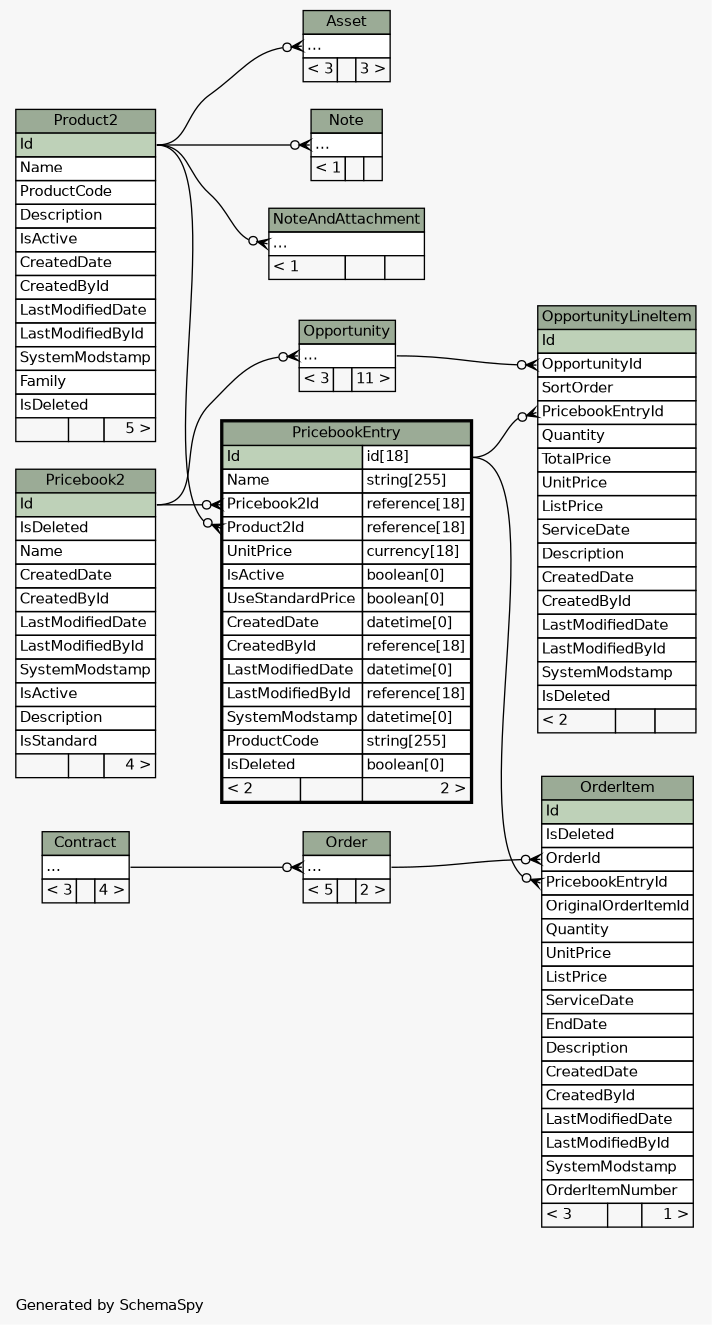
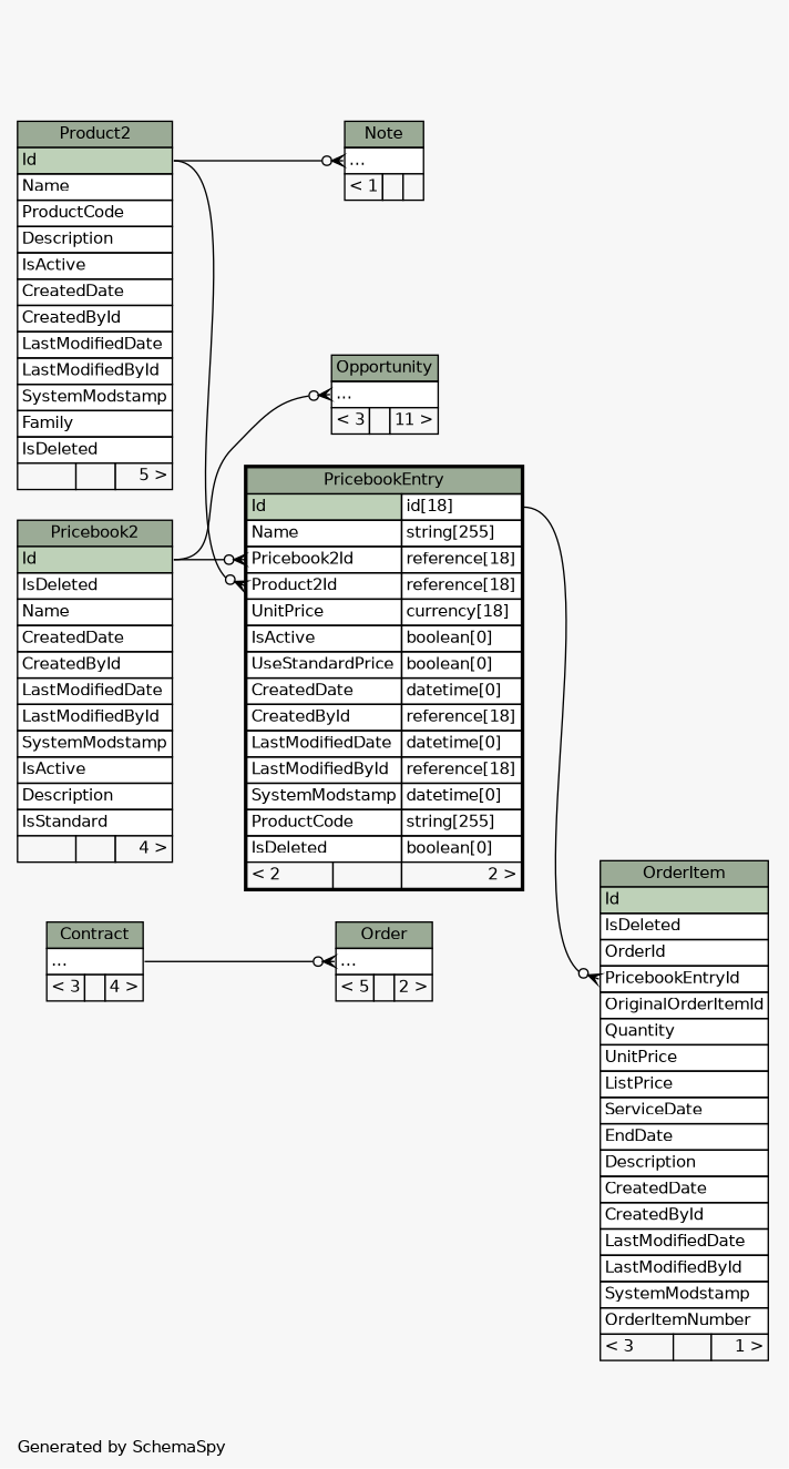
  digraph {
    bgcolor="#f7f7f7"
    fontname=Helvetica
    fontsize=11
    label="\nGenerated by SchemaSpy"
    labeljust=l
    nodesep=0.18
    rankdir=RL
    ranksep=0.46
    node [fontname=Helvetica fontsize=11 shape=plaintext]
    edge [arrowhead=none arrowsize=0.8 arrowtail=crowodot dir=back headport="Id:e" tailport="elipses:w"]
-   n1 [label=<     <TABLE BORDER="0" CELLBORDER="1" CELLSPACING="0" BGCOLOR="#ffffff">       <TR><TD COLSPAN="3" BGCOLOR="#9bab96" ALIGN="CENTER">Asset</TD></TR>       <TR><TD PORT="elipses" COLSPAN="3" ALIGN="LEFT">...</TD></TR>       <TR><TD ALIGN="LEFT" BGCOLOR="#f7f7f7">&lt; 3</TD><TD ALIGN="RIGHT" BGCOLOR="#f7f7f7">  </TD><TD ALIGN="RIGHT" BGCOLOR="#f7f7f7">3 &gt;</TD></TR>     </TABLE>>]
    n2 [label=<     <TABLE BORDER="0" CELLBORDER="1" CELLSPACING="0" BGCOLOR="#ffffff">       <TR><TD COLSPAN="3" BGCOLOR="#9bab96" ALIGN="CENTER">Product2</TD></TR>       <TR><TD PORT="Id" COLSPAN="3" BGCOLOR="#bed1b8" ALIGN="LEFT">Id</TD></TR>       <TR><TD PORT="Name" COLSPAN="3" ALIGN="LEFT">Name</TD></TR>       <TR><TD PORT="ProductCode" COLSPAN="3" ALIGN="LEFT">ProductCode</TD></TR>       <TR><TD PORT="Description" COLSPAN="3" ALIGN="LEFT">Description</TD></TR>       <TR><TD PORT="IsActive" COLSPAN="3" ALIGN="LEFT">IsActive</TD></TR>       <TR><TD PORT="CreatedDate" COLSPAN="3" ALIGN="LEFT">CreatedDate</TD></TR>       <TR><TD PORT="CreatedById" COLSPAN="3" ALIGN="LEFT">CreatedById</TD></TR>       <TR><TD PORT="LastModifiedDate" COLSPAN="3" ALIGN="LEFT">LastModifiedDate</TD></TR>       <TR><TD PORT="LastModifiedById" COLSPAN="3" ALIGN="LEFT">LastModifiedById</TD></TR>       <TR><TD PORT="SystemModstamp" COLSPAN="3" ALIGN="LEFT">SystemModstamp</TD></TR>       <TR><TD PORT="Family" COLSPAN="3" ALIGN="LEFT">Family</TD></TR>       <TR><TD PORT="IsDeleted" COLSPAN="3" ALIGN="LEFT">IsDeleted</TD></TR>       <TR><TD ALIGN="LEFT" BGCOLOR="#f7f7f7">  </TD><TD ALIGN="RIGHT" BGCOLOR="#f7f7f7">  </TD><TD ALIGN="RIGHT" BGCOLOR="#f7f7f7">5 &gt;</TD></TR>     </TABLE>>]
    n3 [label=<     <TABLE BORDER="0" CELLBORDER="1" CELLSPACING="0" BGCOLOR="#ffffff">       <TR><TD COLSPAN="3" BGCOLOR="#9bab96" ALIGN="CENTER">Contract</TD></TR>       <TR><TD PORT="elipses" COLSPAN="3" ALIGN="LEFT">...</TD></TR>       <TR><TD ALIGN="LEFT" BGCOLOR="#f7f7f7">&lt; 3</TD><TD ALIGN="RIGHT" BGCOLOR="#f7f7f7">  </TD><TD ALIGN="RIGHT" BGCOLOR="#f7f7f7">4 &gt;</TD></TR>     </TABLE>>]
    n4 [label=<     <TABLE BORDER="0" CELLBORDER="1" CELLSPACING="0" BGCOLOR="#ffffff">       <TR><TD COLSPAN="3" BGCOLOR="#9bab96" ALIGN="CENTER">Pricebook2</TD></TR>       <TR><TD PORT="Id" COLSPAN="3" BGCOLOR="#bed1b8" ALIGN="LEFT">Id</TD></TR>       <TR><TD PORT="IsDeleted" COLSPAN="3" ALIGN="LEFT">IsDeleted</TD></TR>       <TR><TD PORT="Name" COLSPAN="3" ALIGN="LEFT">Name</TD></TR>       <TR><TD PORT="CreatedDate" COLSPAN="3" ALIGN="LEFT">CreatedDate</TD></TR>       <TR><TD PORT="CreatedById" COLSPAN="3" ALIGN="LEFT">CreatedById</TD></TR>       <TR><TD PORT="LastModifiedDate" COLSPAN="3" ALIGN="LEFT">LastModifiedDate</TD></TR>       <TR><TD PORT="LastModifiedById" COLSPAN="3" ALIGN="LEFT">LastModifiedById</TD></TR>       <TR><TD PORT="SystemModstamp" COLSPAN="3" ALIGN="LEFT">SystemModstamp</TD></TR>       <TR><TD PORT="IsActive" COLSPAN="3" ALIGN="LEFT">IsActive</TD></TR>       <TR><TD PORT="Description" COLSPAN="3" ALIGN="LEFT">Description</TD></TR>       <TR><TD PORT="IsStandard" COLSPAN="3" ALIGN="LEFT">IsStandard</TD></TR>       <TR><TD ALIGN="LEFT" BGCOLOR="#f7f7f7">  </TD><TD ALIGN="RIGHT" BGCOLOR="#f7f7f7">  </TD><TD ALIGN="RIGHT" BGCOLOR="#f7f7f7">4 &gt;</TD></TR>     </TABLE>>]
    n5 [label=<     <TABLE BORDER="0" CELLBORDER="1" CELLSPACING="0" BGCOLOR="#ffffff">       <TR><TD COLSPAN="3" BGCOLOR="#9bab96" ALIGN="CENTER">Note</TD></TR>       <TR><TD PORT="elipses" COLSPAN="3" ALIGN="LEFT">...</TD></TR>       <TR><TD ALIGN="LEFT" BGCOLOR="#f7f7f7">&lt; 1</TD><TD ALIGN="RIGHT" BGCOLOR="#f7f7f7">  </TD><TD ALIGN="RIGHT" BGCOLOR="#f7f7f7">  </TD></TR>     </TABLE>>]
-   n6 [label=<     <TABLE BORDER="0" CELLBORDER="1" CELLSPACING="0" BGCOLOR="#ffffff">       <TR><TD COLSPAN="3" BGCOLOR="#9bab96" ALIGN="CENTER">NoteAndAttachment</TD></TR>       <TR><TD PORT="elipses" COLSPAN="3" ALIGN="LEFT">...</TD></TR>       <TR><TD ALIGN="LEFT" BGCOLOR="#f7f7f7">&lt; 1</TD><TD ALIGN="RIGHT" BGCOLOR="#f7f7f7">  </TD><TD ALIGN="RIGHT" BGCOLOR="#f7f7f7">  </TD></TR>     </TABLE>>]
    n7 [label=<     <TABLE BORDER="0" CELLBORDER="1" CELLSPACING="0" BGCOLOR="#ffffff">       <TR><TD COLSPAN="3" BGCOLOR="#9bab96" ALIGN="CENTER">Opportunity</TD></TR>       <TR><TD PORT="elipses" COLSPAN="3" ALIGN="LEFT">...</TD></TR>       <TR><TD ALIGN="LEFT" BGCOLOR="#f7f7f7">&lt; 3</TD><TD ALIGN="RIGHT" BGCOLOR="#f7f7f7">  </TD><TD ALIGN="RIGHT" BGCOLOR="#f7f7f7">11 &gt;</TD></TR>     </TABLE>>]
-   n8 [label=<     <TABLE BORDER="0" CELLBORDER="1" CELLSPACING="0" BGCOLOR="#ffffff">       <TR><TD COLSPAN="3" BGCOLOR="#9bab96" ALIGN="CENTER">OpportunityLineItem</TD></TR>       <TR><TD PORT="Id" COLSPAN="3" BGCOLOR="#bed1b8" ALIGN="LEFT">Id</TD></TR>       <TR><TD PORT="OpportunityId" COLSPAN="3" ALIGN="LEFT">OpportunityId</TD></TR>       <TR><TD PORT="SortOrder" COLSPAN="3" ALIGN="LEFT">SortOrder</TD></TR>       <TR><TD PORT="PricebookEntryId" COLSPAN="3" ALIGN="LEFT">PricebookEntryId</TD></TR>       <TR><TD PORT="Quantity" COLSPAN="3" ALIGN="LEFT">Quantity</TD></TR>       <TR><TD PORT="TotalPrice" COLSPAN="3" ALIGN="LEFT">TotalPrice</TD></TR>       <TR><TD PORT="UnitPrice" COLSPAN="3" ALIGN="LEFT">UnitPrice</TD></TR>       <TR><TD PORT="ListPrice" COLSPAN="3" ALIGN="LEFT">ListPrice</TD></TR>       <TR><TD PORT="ServiceDate" COLSPAN="3" ALIGN="LEFT">ServiceDate</TD></TR>       <TR><TD PORT="Description" COLSPAN="3" ALIGN="LEFT">Description</TD></TR>       <TR><TD PORT="CreatedDate" COLSPAN="3" ALIGN="LEFT">CreatedDate</TD></TR>       <TR><TD PORT="CreatedById" COLSPAN="3" ALIGN="LEFT">CreatedById</TD></TR>       <TR><TD PORT="LastModifiedDate" COLSPAN="3" ALIGN="LEFT">LastModifiedDate</TD></TR>       <TR><TD PORT="LastModifiedById" COLSPAN="3" ALIGN="LEFT">LastModifiedById</TD></TR>       <TR><TD PORT="SystemModstamp" COLSPAN="3" ALIGN="LEFT">SystemModstamp</TD></TR>       <TR><TD PORT="IsDeleted" COLSPAN="3" ALIGN="LEFT">IsDeleted</TD></TR>       <TR><TD ALIGN="LEFT" BGCOLOR="#f7f7f7">&lt; 2</TD><TD ALIGN="RIGHT" BGCOLOR="#f7f7f7">  </TD><TD ALIGN="RIGHT" BGCOLOR="#f7f7f7">  </TD></TR>     </TABLE>>]
    n9 [label=<     <TABLE BORDER="2" CELLBORDER="1" CELLSPACING="0" BGCOLOR="#ffffff">       <TR><TD COLSPAN="3" BGCOLOR="#9bab96" ALIGN="CENTER">PricebookEntry</TD></TR>       <TR><TD PORT="Id" COLSPAN="2" BGCOLOR="#bed1b8" ALIGN="LEFT">Id</TD><TD PORT="Id.type" ALIGN="LEFT">id[18]</TD></TR>       <TR><TD PORT="Name" COLSPAN="2" ALIGN="LEFT">Name</TD><TD PORT="Name.type" ALIGN="LEFT">string[255]</TD></TR>       <TR><TD PORT="Pricebook2Id" COLSPAN="2" ALIGN="LEFT">Pricebook2Id</TD><TD PORT="Pricebook2Id.type" ALIGN="LEFT">reference[18]</TD></TR>       <TR><TD PORT="Product2Id" COLSPAN="2" ALIGN="LEFT">Product2Id</TD><TD PORT="Product2Id.type" ALIGN="LEFT">reference[18]</TD></TR>       <TR><TD PORT="UnitPrice" COLSPAN="2" ALIGN="LEFT">UnitPrice</TD><TD PORT="UnitPrice.type" ALIGN="LEFT">currency[18]</TD></TR>       <TR><TD PORT="IsActive" COLSPAN="2" ALIGN="LEFT">IsActive</TD><TD PORT="IsActive.type" ALIGN="LEFT">boolean[0]</TD></TR>       <TR><TD PORT="UseStandardPrice" COLSPAN="2" ALIGN="LEFT">UseStandardPrice</TD><TD PORT="UseStandardPrice.type" ALIGN="LEFT">boolean[0]</TD></TR>       <TR><TD PORT="CreatedDate" COLSPAN="2" ALIGN="LEFT">CreatedDate</TD><TD PORT="CreatedDate.type" ALIGN="LEFT">datetime[0]</TD></TR>       <TR><TD PORT="CreatedById" COLSPAN="2" ALIGN="LEFT">CreatedById</TD><TD PORT="CreatedById.type" ALIGN="LEFT">reference[18]</TD></TR>       <TR><TD PORT="LastModifiedDate" COLSPAN="2" ALIGN="LEFT">LastModifiedDate</TD><TD PORT="LastModifiedDate.type" ALIGN="LEFT">datetime[0]</TD></TR>       <TR><TD PORT="LastModifiedById" COLSPAN="2" ALIGN="LEFT">LastModifiedById</TD><TD PORT="LastModifiedById.type" ALIGN="LEFT">reference[18]</TD></TR>       <TR><TD PORT="SystemModstamp" COLSPAN="2" ALIGN="LEFT">SystemModstamp</TD><TD PORT="SystemModstamp.type" ALIGN="LEFT">datetime[0]</TD></TR>       <TR><TD PORT="ProductCode" COLSPAN="2" ALIGN="LEFT">ProductCode</TD><TD PORT="ProductCode.type" ALIGN="LEFT">string[255]</TD></TR>       <TR><TD PORT="IsDeleted" COLSPAN="2" ALIGN="LEFT">IsDeleted</TD><TD PORT="IsDeleted.type" ALIGN="LEFT">boolean[0]</TD></TR>       <TR><TD ALIGN="LEFT" BGCOLOR="#f7f7f7">&lt; 2</TD><TD ALIGN="RIGHT" BGCOLOR="#f7f7f7">  </TD><TD ALIGN="RIGHT" BGCOLOR="#f7f7f7">2 &gt;</TD></TR>     </TABLE>>]
    n10 [label=<     <TABLE BORDER="0" CELLBORDER="1" CELLSPACING="0" BGCOLOR="#ffffff">       <TR><TD COLSPAN="3" BGCOLOR="#9bab96" ALIGN="CENTER">Order</TD></TR>       <TR><TD PORT="elipses" COLSPAN="3" ALIGN="LEFT">...</TD></TR>       <TR><TD ALIGN="LEFT" BGCOLOR="#f7f7f7">&lt; 5</TD><TD ALIGN="RIGHT" BGCOLOR="#f7f7f7">  </TD><TD ALIGN="RIGHT" BGCOLOR="#f7f7f7">2 &gt;</TD></TR>     </TABLE>>]
    n11 [label=<     <TABLE BORDER="0" CELLBORDER="1" CELLSPACING="0" BGCOLOR="#ffffff">       <TR><TD COLSPAN="3" BGCOLOR="#9bab96" ALIGN="CENTER">OrderItem</TD></TR>       <TR><TD PORT="Id" COLSPAN="3" BGCOLOR="#bed1b8" ALIGN="LEFT">Id</TD></TR>       <TR><TD PORT="IsDeleted" COLSPAN="3" ALIGN="LEFT">IsDeleted</TD></TR>       <TR><TD PORT="OrderId" COLSPAN="3" ALIGN="LEFT">OrderId</TD></TR>       <TR><TD PORT="PricebookEntryId" COLSPAN="3" ALIGN="LEFT">PricebookEntryId</TD></TR>       <TR><TD PORT="OriginalOrderItemId" COLSPAN="3" ALIGN="LEFT">OriginalOrderItemId</TD></TR>       <TR><TD PORT="Quantity" COLSPAN="3" ALIGN="LEFT">Quantity</TD></TR>       <TR><TD PORT="UnitPrice" COLSPAN="3" ALIGN="LEFT">UnitPrice</TD></TR>       <TR><TD PORT="ListPrice" COLSPAN="3" ALIGN="LEFT">ListPrice</TD></TR>       <TR><TD PORT="ServiceDate" COLSPAN="3" ALIGN="LEFT">ServiceDate</TD></TR>       <TR><TD PORT="EndDate" COLSPAN="3" ALIGN="LEFT">EndDate</TD></TR>       <TR><TD PORT="Description" COLSPAN="3" ALIGN="LEFT">Description</TD></TR>       <TR><TD PORT="CreatedDate" COLSPAN="3" ALIGN="LEFT">CreatedDate</TD></TR>       <TR><TD PORT="CreatedById" COLSPAN="3" ALIGN="LEFT">CreatedById</TD></TR>       <TR><TD PORT="LastModifiedDate" COLSPAN="3" ALIGN="LEFT">LastModifiedDate</TD></TR>       <TR><TD PORT="LastModifiedById" COLSPAN="3" ALIGN="LEFT">LastModifiedById</TD></TR>       <TR><TD PORT="SystemModstamp" COLSPAN="3" ALIGN="LEFT">SystemModstamp</TD></TR>       <TR><TD PORT="OrderItemNumber" COLSPAN="3" ALIGN="LEFT">OrderItemNumber</TD></TR>       <TR><TD ALIGN="LEFT" BGCOLOR="#f7f7f7">&lt; 3</TD><TD ALIGN="RIGHT" BGCOLOR="#f7f7f7">  </TD><TD ALIGN="RIGHT" BGCOLOR="#f7f7f7">1 &gt;</TD></TR>     </TABLE>>]
-   n1 -> n2
    n5 -> n2
-   n6 -> n2
    n7 -> n4
-   n8 -> n7 [headport="elipses:e" tailport="OpportunityId:w"]
-   n8 -> n9 [headport="Id.type:e" tailport="PricebookEntryId:w"]
    n9 -> n2 [tailport="Product2Id:w"]
    n9 -> n4 [tailport="Pricebook2Id:w"]
    n10 -> n3 [headport="elipses:e"]
    n11 -> n9 [headport="Id.type:e" tailport="PricebookEntryId:w"]
-   n11 -> n10 [headport="elipses:e" tailport="OrderId:w"]
  }
